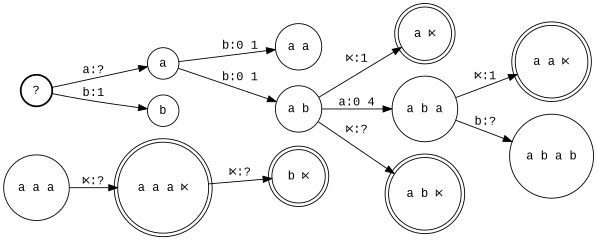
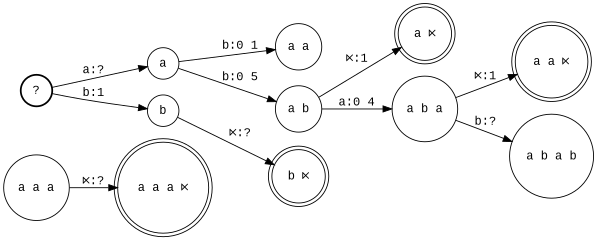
  digraph {
    fontname="Liberation Mono"
    nodesep=0.25
    rankdir=LR
    ranksep=0.4
    node [fontname="Liberation Mono" fontsize=14 shape=circle style=solid]
    edge [fontname="Liberation Mono" fontsize=14]
    n1 [label="?" style=bold]
    n2 [label=a]
    n3 [label=b]
    n4 [label="a a"]
    n5 [label="a b"]
    n6 [label="b ⋉" shape=doublecircle]
    n7 [label="a ⋉" shape=doublecircle]
    n8 [label="a b a"]
-   n9 [label="a b ⋉" shape=doublecircle]
    n10 [label="a a a"]
    n11 [label="a a a ⋉" shape=doublecircle]
    n12 [label="a a ⋉" shape=doublecircle]
    n13 [label="a b a b"]
    n1 -> n2 [label="a:?"]
    n1 -> n3 [label="b:1"]
    n2 -> n4 [label="b:0 1"]
-   n2 -> n5 [label="b:0 1"]
-   n11 -> n6 [label="⋉:?"]
+   n2 -> n5 [label="b:0 5"]
+   n3 -> n6 [label="⋉:?"]
    n5 -> n7 [label="⋉:1"]
    n5 -> n8 [label="a:0 4"]
-   n5 -> n9 [label="⋉:?"]
    n8 -> n12 [label="⋉:1"]
    n8 -> n13 [label="b:?"]
    n10 -> n11 [label="⋉:?"]
  }
